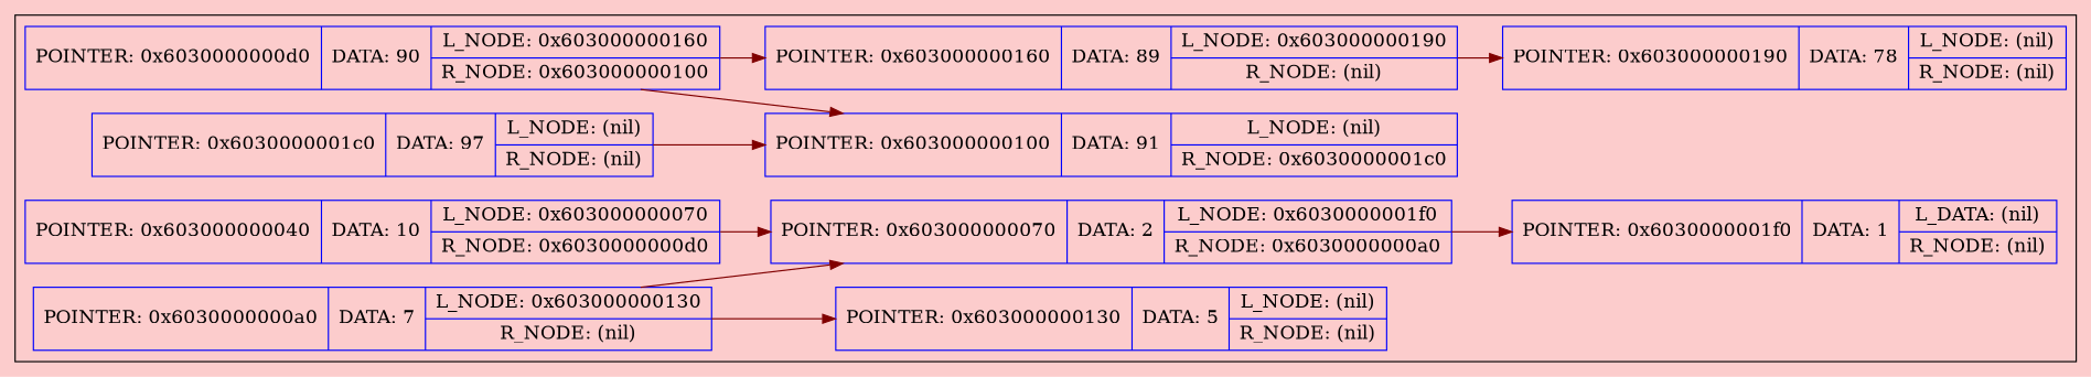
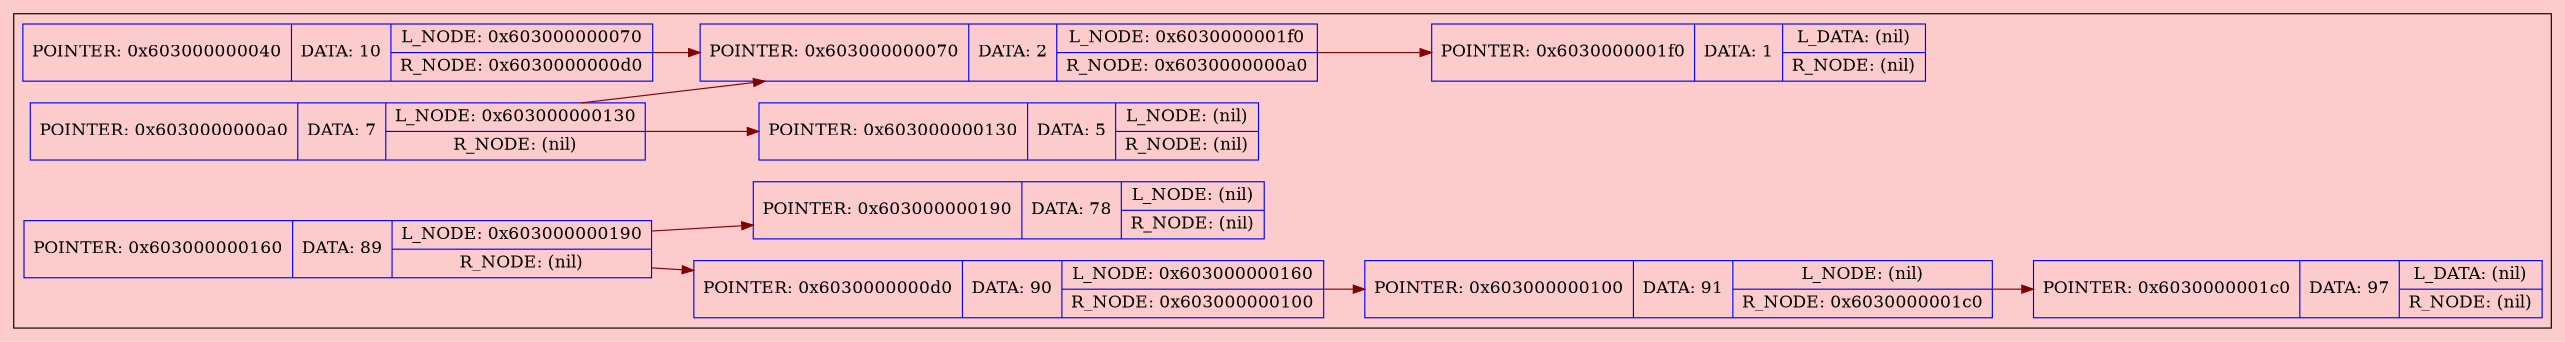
  digraph {
    bgcolor="#fccccc"
    rankdir=LR
    node [color=blue fontsize=15 shape=record]
    edge [color="#800000" fontsize=20]
    n1 [label="{POINTER: 0x603000000040 | DATA: 10 | {L_NODE: 0x603000000070 | R_NODE: 0x6030000000d0}}"]
    n2 [label="{POINTER: 0x603000000070 | DATA: 2 | {L_NODE: 0x6030000001f0 | R_NODE: 0x6030000000a0}}"]
    n3 [label="{POINTER: 0x6030000000d0 | DATA: 90 | {L_NODE: 0x603000000160 | R_NODE: 0x603000000100}}"]
    n4 [label="{POINTER: 0x6030000001f0 | DATA: 1 | {L_DATA: (nil) | R_NODE: (nil)}}"]
    n5 [label="{POINTER: 0x6030000000a0 | DATA: 7 | {L_NODE: 0x603000000130 | R_NODE: (nil)}}"]
    n6 [label="{POINTER: 0x603000000130 | DATA: 5 | {L_NODE: (nil) | R_NODE: (nil)}}"]
    n7 [label="{POINTER: 0x603000000160 | DATA: 89 | {L_NODE: 0x603000000190 | R_NODE: (nil)}}"]
    n8 [label="{POINTER: 0x603000000100 | DATA: 91 | {L_NODE: (nil) | R_NODE: 0x6030000001c0}}"]
    n9 [label="{POINTER: 0x603000000190 | DATA: 78 | {L_NODE: (nil) | R_NODE: (nil)}}"]
-   n10 [label="{POINTER: 0x6030000001c0 | DATA: 97 | {L_NODE: (nil) | R_NODE: (nil)}}"]
+   n10 [label="{POINTER: 0x6030000001c0 | DATA: 97 | {L_DATA: (nil) | R_NODE: (nil)}}"]
    subgraph cluster_1 {
      n1
      n2
      n3
      n4
      n5
      n6
      n7
      n8
      n9
      n10
    }
    n1 -> n2
    n2 -> n4
-   n3 -> n7
+   n7 -> n3
    n3 -> n8
    n5 -> n2
    n5 -> n6
    n7 -> n9
-   n10 -> n8
+   n8 -> n10
  }
